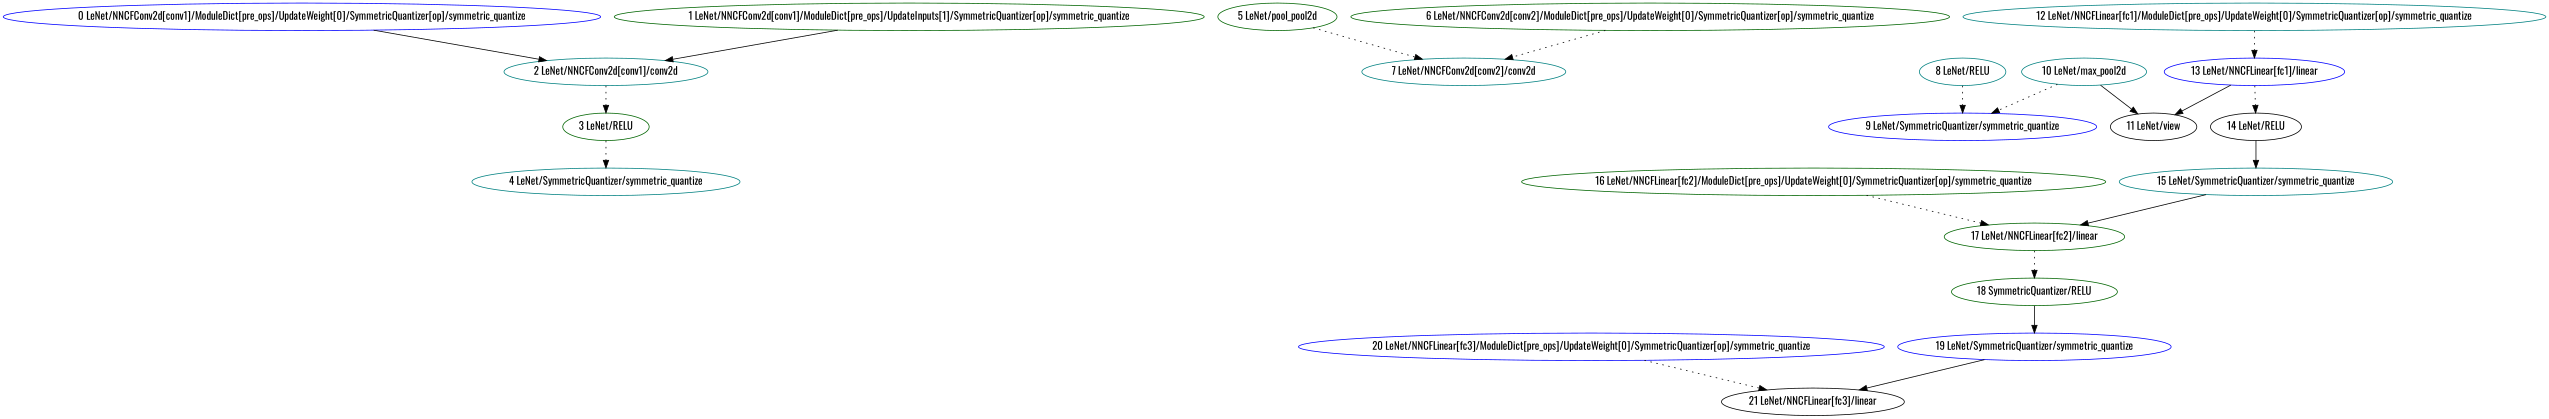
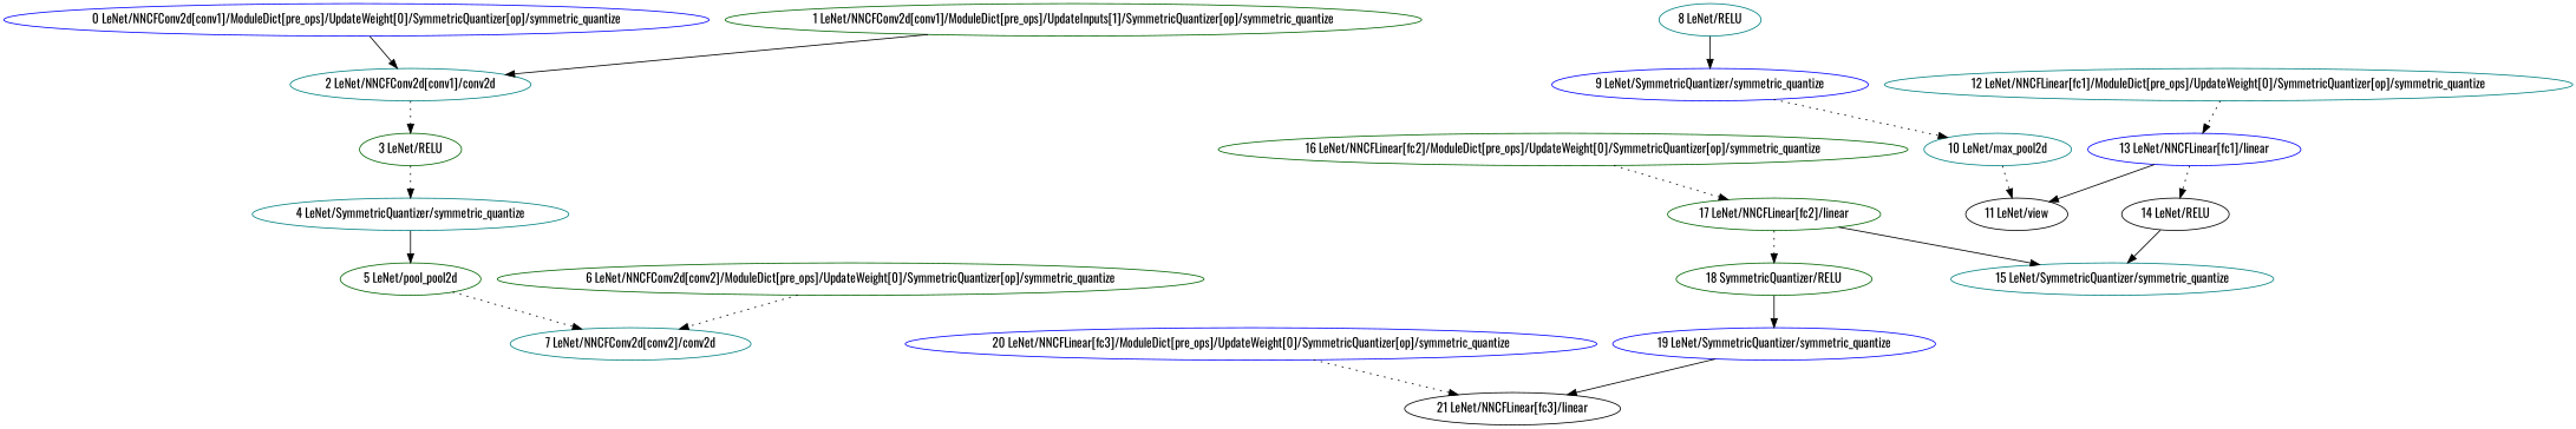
  strict digraph {
    fontname=Oswald
    node [color=teal fontname=Oswald scope=LeNet type=symmetric_quantize]
    edge [fontname=Oswald style=dotted]
    "0 LeNet/NNCFConv2d[conv1]/ModuleDict[pre_ops]/UpdateWeight[0]/SymmetricQuantizer[op]/symmetric_quantize" [color=blue scope="LeNet/NNCFConv2d[conv1]/ModuleDict[pre_ops]/UpdateWeight[0]/SymmetricQuantizer[op]"]
    "2 LeNet/NNCFConv2d[conv1]/conv2d" [scope="LeNet/NNCFConv2d[conv1]" type=conv2d]
    "3 LeNet/RELU" [color=darkgreen type=RELU]
    "1 LeNet/NNCFConv2d[conv1]/ModuleDict[pre_ops]/UpdateInputs[1]/SymmetricQuantizer[op]/symmetric_quantize" [color=darkgreen scope="LeNet/NNCFConv2d[conv1]/ModuleDict[pre_ops]/UpdateInputs[1]/SymmetricQuantizer[op]"]
    "4 LeNet/SymmetricQuantizer/symmetric_quantize" [scope="LeNet/SymmetricQuantizer"]
    n6 [color=darkgreen label="5 LeNet/pool_pool2d" type=max_pool2d]
    "7 LeNet/NNCFConv2d[conv2]/conv2d" [scope="LeNet/NNCFConv2d[conv2]" type=conv2d]
    "6 LeNet/NNCFConv2d[conv2]/ModuleDict[pre_ops]/UpdateWeight[0]/SymmetricQuantizer[op]/symmetric_quantize" [color=darkgreen scope="LeNet/NNCFConv2d[conv2]/ModuleDict[pre_ops]/UpdateWeight[0]/SymmetricQuantizer[op]"]
    "8 LeNet/RELU" [type=RELU]
    "9 LeNet/SymmetricQuantizer/symmetric_quantize" [color=blue scope="LeNet/SymmetricQuantizer"]
    "10 LeNet/max_pool2d" [type=max_pool2d]
    "11 LeNet/view" [color=black type=view]
    "13 LeNet/NNCFLinear[fc1]/linear" [color=blue scope="LeNet/NNCFLinear[fc1]" type=linear]
    "14 LeNet/RELU" [color=black type=RELU]
    "12 LeNet/NNCFLinear[fc1]/ModuleDict[pre_ops]/UpdateWeight[0]/SymmetricQuantizer[op]/symmetric_quantize" [scope="LeNet/NNCFLinear[fc1]/ModuleDict[pre_ops]/UpdateWeight[0]/SymmetricQuantizer[op]"]
    "15 LeNet/SymmetricQuantizer/symmetric_quantize" [scope="LeNet/SymmetricQuantizer"]
    "17 LeNet/NNCFLinear[fc2]/linear" [color=darkgreen scope="LeNet/NNCFLinear[fc2]" type=linear]
    n18 [color=darkgreen label="18 SymmetricQuantizer/RELU" type=RELU]
    "16 LeNet/NNCFLinear[fc2]/ModuleDict[pre_ops]/UpdateWeight[0]/SymmetricQuantizer[op]/symmetric_quantize" [color=darkgreen scope="LeNet/NNCFLinear[fc2]/ModuleDict[pre_ops]/UpdateWeight[0]/SymmetricQuantizer[op]"]
    "19 LeNet/SymmetricQuantizer/symmetric_quantize" [color=blue scope="LeNet/SymmetricQuantizer"]
    "21 LeNet/NNCFLinear[fc3]/linear" [color=black scope="LeNet/NNCFLinear[fc3]" type=linear]
    "20 LeNet/NNCFLinear[fc3]/ModuleDict[pre_ops]/UpdateWeight[0]/SymmetricQuantizer[op]/symmetric_quantize" [color=blue scope="LeNet/NNCFLinear[fc3]/ModuleDict[pre_ops]/UpdateWeight[0]/SymmetricQuantizer[op]"]
    "0 LeNet/NNCFConv2d[conv1]/ModuleDict[pre_ops]/UpdateWeight[0]/SymmetricQuantizer[op]/symmetric_quantize" -> "2 LeNet/NNCFConv2d[conv1]/conv2d" [style=solid]
    "2 LeNet/NNCFConv2d[conv1]/conv2d" -> "3 LeNet/RELU"
    "3 LeNet/RELU" -> "4 LeNet/SymmetricQuantizer/symmetric_quantize"
    "1 LeNet/NNCFConv2d[conv1]/ModuleDict[pre_ops]/UpdateInputs[1]/SymmetricQuantizer[op]/symmetric_quantize" -> "2 LeNet/NNCFConv2d[conv1]/conv2d" [style=solid]
+   "4 LeNet/SymmetricQuantizer/symmetric_quantize" -> n6 [style=solid]
    n6 -> "7 LeNet/NNCFConv2d[conv2]/conv2d"
    "6 LeNet/NNCFConv2d[conv2]/ModuleDict[pre_ops]/UpdateWeight[0]/SymmetricQuantizer[op]/symmetric_quantize" -> "7 LeNet/NNCFConv2d[conv2]/conv2d"
-   "8 LeNet/RELU" -> "9 LeNet/SymmetricQuantizer/symmetric_quantize"
-   "10 LeNet/max_pool2d" -> "9 LeNet/SymmetricQuantizer/symmetric_quantize"
-   "10 LeNet/max_pool2d" -> "11 LeNet/view" [style=solid]
+   "8 LeNet/RELU" -> "9 LeNet/SymmetricQuantizer/symmetric_quantize" [style=solid]
+   "9 LeNet/SymmetricQuantizer/symmetric_quantize" -> "10 LeNet/max_pool2d"
+   "10 LeNet/max_pool2d" -> "11 LeNet/view"
    "13 LeNet/NNCFLinear[fc1]/linear" -> "11 LeNet/view" [style=solid]
    "13 LeNet/NNCFLinear[fc1]/linear" -> "14 LeNet/RELU"
    "14 LeNet/RELU" -> "15 LeNet/SymmetricQuantizer/symmetric_quantize" [style=solid]
    "12 LeNet/NNCFLinear[fc1]/ModuleDict[pre_ops]/UpdateWeight[0]/SymmetricQuantizer[op]/symmetric_quantize" -> "13 LeNet/NNCFLinear[fc1]/linear"
-   "15 LeNet/SymmetricQuantizer/symmetric_quantize" -> "17 LeNet/NNCFLinear[fc2]/linear" [style=solid]
+   "17 LeNet/NNCFLinear[fc2]/linear" -> "15 LeNet/SymmetricQuantizer/symmetric_quantize" [style=solid]
    "17 LeNet/NNCFLinear[fc2]/linear" -> n18
    n18 -> "19 LeNet/SymmetricQuantizer/symmetric_quantize" [style=solid]
    "16 LeNet/NNCFLinear[fc2]/ModuleDict[pre_ops]/UpdateWeight[0]/SymmetricQuantizer[op]/symmetric_quantize" -> "17 LeNet/NNCFLinear[fc2]/linear"
    "19 LeNet/SymmetricQuantizer/symmetric_quantize" -> "21 LeNet/NNCFLinear[fc3]/linear" [style=solid]
    "20 LeNet/NNCFLinear[fc3]/ModuleDict[pre_ops]/UpdateWeight[0]/SymmetricQuantizer[op]/symmetric_quantize" -> "21 LeNet/NNCFLinear[fc3]/linear"
  }
